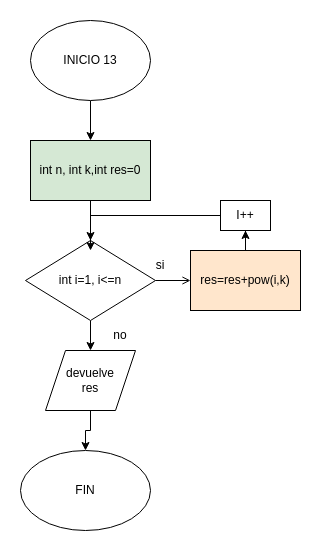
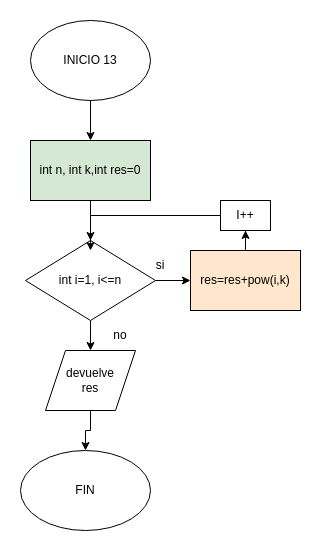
  <mxCell id="0" />
  <mxCell id="1" parent="0" />
  <mxCell id="2" value="" style="edgeStyle=orthogonalEdgeStyle;rounded=0;orthogonalLoop=1;jettySize=auto;html=1;" edge="1" parent="1" source="3" target="5"><mxGeometry relative="1" as="geometry" /></mxCell>
  <mxCell id="3" value="INICIO 13" style="ellipse;whiteSpace=wrap;html=1;" vertex="1" parent="1"><mxGeometry x="30" y="20" width="120" height="80" as="geometry" /></mxCell>
  <mxCell id="4" value="" style="edgeStyle=orthogonalEdgeStyle;rounded=0;orthogonalLoop=1;jettySize=auto;html=1;" edge="1" parent="1" source="5" target="8"><mxGeometry relative="1" as="geometry" /></mxCell>
  <mxCell id="5" value="int n, int k,int res=0" style="whiteSpace=wrap;html=1;fillColor=#d5e8d4;" vertex="1" parent="1"><mxGeometry x="30" y="140" width="120" height="60" as="geometry" /></mxCell>
- <mxCell id="6" value="" style="edgeStyle=orthogonalEdgeStyle;rounded=0;orthogonalLoop=1;jettySize=auto;html=1;endArrow=open;" edge="1" parent="1" source="8" target="10"><mxGeometry relative="1" as="geometry" /></mxCell>
+ <mxCell id="6" value="" style="edgeStyle=orthogonalEdgeStyle;rounded=0;orthogonalLoop=1;jettySize=auto;html=1;" edge="1" parent="1" source="8" target="10"><mxGeometry relative="1" as="geometry" /></mxCell>
  <mxCell id="7" value="" style="edgeStyle=orthogonalEdgeStyle;rounded=0;orthogonalLoop=1;jettySize=auto;html=1;" edge="1" parent="1" source="8" target="14"><mxGeometry relative="1" as="geometry" /></mxCell>
  <mxCell id="8" value="int i=1, i&amp;lt;=n" style="rhombus;whiteSpace=wrap;html=1;" vertex="1" parent="1"><mxGeometry x="25" y="240" width="130" height="80" as="geometry" /></mxCell>
  <mxCell id="9" value="" style="edgeStyle=orthogonalEdgeStyle;rounded=0;orthogonalLoop=1;jettySize=auto;html=1;" edge="1" parent="1" source="10" target="11"><mxGeometry relative="1" as="geometry" /></mxCell>
  <mxCell id="10" value="res=res+pow(i,k)" style="whiteSpace=wrap;html=1;fillColor=#ffe6cc;" vertex="1" parent="1"><mxGeometry x="190" y="250" width="110" height="60" as="geometry" /></mxCell>
  <mxCell id="11" value="I++" style="whiteSpace=wrap;html=1;" vertex="1" parent="1"><mxGeometry x="220" y="200" width="50" height="30" as="geometry" /></mxCell>
  <mxCell id="12" style="edgeStyle=orthogonalEdgeStyle;rounded=0;orthogonalLoop=1;jettySize=auto;html=1;entryX=0.5;entryY=0.125;entryDx=0;entryDy=0;entryPerimeter=0;" edge="1" parent="1" source="11" target="8"><mxGeometry relative="1" as="geometry" /></mxCell>
  <mxCell id="13" style="edgeStyle=orthogonalEdgeStyle;rounded=0;orthogonalLoop=1;jettySize=auto;html=1;" edge="1" parent="1" source="14" target="15"><mxGeometry relative="1" as="geometry" /></mxCell>
  <mxCell id="14" value="devuelve&lt;div&gt;res&lt;/div&gt;" style="shape=parallelogram;perimeter=parallelogramPerimeter;whiteSpace=wrap;html=1;fixedSize=1;" vertex="1" parent="1"><mxGeometry x="45" y="350" width="90" height="60" as="geometry" /></mxCell>
  <mxCell id="15" value="FIN" style="ellipse;whiteSpace=wrap;html=1;" vertex="1" parent="1"><mxGeometry x="20" y="450" width="130" height="80" as="geometry" /></mxCell>
  <mxCell id="16" value="si" style="text;html=1;align=center;verticalAlign=middle;whiteSpace=wrap;rounded=0;" vertex="1" parent="1"><mxGeometry x="130" y="250" width="60" height="30" as="geometry" /></mxCell>
  <mxCell id="17" value="no" style="text;html=1;align=center;verticalAlign=middle;whiteSpace=wrap;rounded=0;" vertex="1" parent="1"><mxGeometry x="90" y="320" width="60" height="30" as="geometry" /></mxCell>
